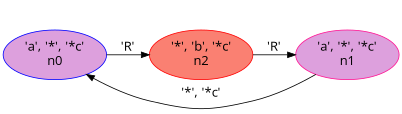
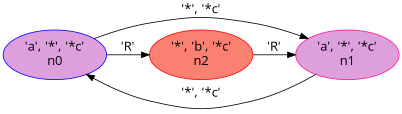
  digraph {
    fontname="Open Sans"
    ordering=out
    rankdir=LR
    node [fillcolor=plum fontname="Open Sans" fontsize=16 style=filled]
    edge [fontname="Open Sans" fontsize=16 weight=1]
    n1 [color=blue label="'a', '*', '*c'\nn0"]
    n2 [color=deeppink label="'a', '*', '*c'\nn1"]
    n3 [color=red fillcolor=salmon label="'*', 'b', '*c'\nn2"]
+   n1 -> n2 [label="'*', '*c'"]
    n1 -> n3 [label="'R'"]
    n2 -> n1 [label="'*', '*c'"]
    n3 -> n2 [label="'R'"]
  }
